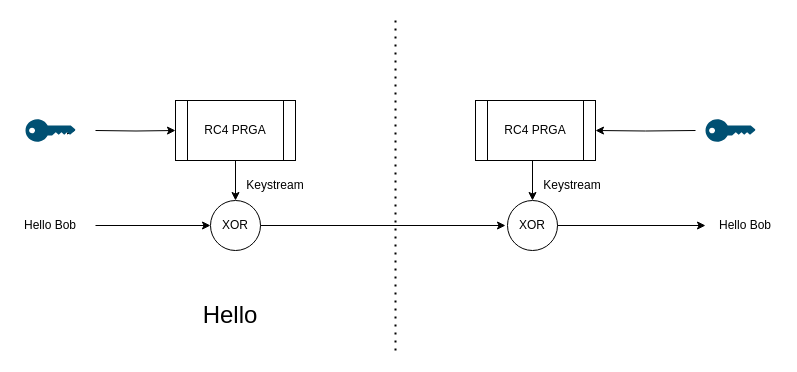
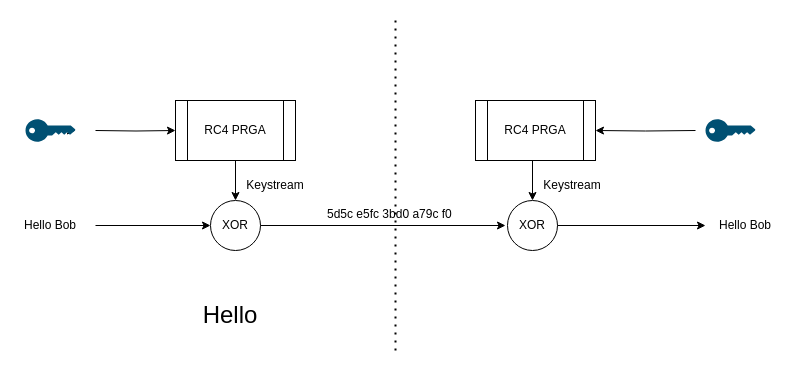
  <mxCell id="0" />
  <mxCell id="1" parent="0" />
  <mxCell id="2" value="" style="endArrow=classic;html=1;rounded=0;" edge="1" parent="1" target="4"><mxGeometry width="50" height="50" relative="1" as="geometry"><mxPoint x="55" y="130" as="sourcePoint" /><mxPoint x="155" y="130" as="targetPoint" /></mxGeometry></mxCell>
  <mxCell id="3" style="edgeStyle=orthogonalEdgeStyle;rounded=0;orthogonalLoop=1;jettySize=auto;html=1;entryX=0;entryY=0.5;entryDx=0;entryDy=0;" edge="1" parent="1" target="5"><mxGeometry relative="1" as="geometry"><mxPoint x="165" y="130" as="targetPoint" /><mxPoint x="95" y="130" as="sourcePoint" /></mxGeometry></mxCell>
  <mxCell id="4" value="" style="points=[[0,0.5,0],[0.24,0,0],[0.5,0.28,0],[0.995,0.475,0],[0.5,0.72,0],[0.24,1,0]];verticalLabelPosition=bottom;sketch=0;html=1;verticalAlign=top;aspect=fixed;align=center;pointerEvents=1;shape=mxgraph.cisco19.key;fillColor=#005073;strokeColor=none;" vertex="1" parent="1"><mxGeometry x="25" y="118.75" width="50" height="22.5" as="geometry" /></mxCell>
  <mxCell id="5" value="RC4 PRGA" style="shape=process;whiteSpace=wrap;html=1;backgroundOutline=1;" vertex="1" parent="1"><mxGeometry x="175" y="100" width="120" height="60" as="geometry" /></mxCell>
  <mxCell id="6" value="" style="endArrow=classic;html=1;rounded=0;exitX=0.5;exitY=1;exitDx=0;exitDy=0;" edge="1" parent="1" source="5"><mxGeometry width="50" height="50" relative="1" as="geometry"><mxPoint x="395" y="330" as="sourcePoint" /><mxPoint x="235" y="200" as="targetPoint" /></mxGeometry></mxCell>
  <mxCell id="7" value="XOR" style="ellipse;whiteSpace=wrap;html=1;aspect=fixed;" vertex="1" parent="1"><mxGeometry x="210" y="200" width="50" height="50" as="geometry" /></mxCell>
  <mxCell id="8" value="" style="endArrow=classic;html=1;rounded=0;entryX=0;entryY=0.5;entryDx=0;entryDy=0;" edge="1" parent="1" target="7"><mxGeometry width="50" height="50" relative="1" as="geometry"><mxPoint x="95" y="225" as="sourcePoint" /><mxPoint x="285" y="210" as="targetPoint" /></mxGeometry></mxCell>
  <mxCell id="9" value="Keystream" style="text;html=1;strokeColor=none;fillColor=none;align=center;verticalAlign=middle;whiteSpace=wrap;rounded=0;" vertex="1" parent="1"><mxGeometry x="245" y="170" width="60" height="30" as="geometry" /></mxCell>
  <mxCell id="10" value="Hello Bob" style="text;html=1;strokeColor=none;fillColor=none;align=center;verticalAlign=middle;whiteSpace=wrap;rounded=0;" vertex="1" parent="1"><mxGeometry x="20" y="210" width="60" height="30" as="geometry" /></mxCell>
  <mxCell id="11" value="" style="endArrow=classic;html=1;rounded=0;exitX=1;exitY=0.5;exitDx=0;exitDy=0;" edge="1" parent="1" source="7"><mxGeometry width="50" height="50" relative="1" as="geometry"><mxPoint x="395" y="330" as="sourcePoint" /><mxPoint x="505" y="225" as="targetPoint" /></mxGeometry></mxCell>
  <mxCell id="12" value="RC4 PRGA" style="shape=process;whiteSpace=wrap;html=1;backgroundOutline=1;" vertex="1" parent="1"><mxGeometry x="475" y="100" width="120" height="60" as="geometry" /></mxCell>
  <mxCell id="13" value="" style="points=[[0,0.5,0],[0.24,0,0],[0.5,0.28,0],[0.995,0.475,0],[0.5,0.72,0],[0.24,1,0]];verticalLabelPosition=bottom;sketch=0;html=1;verticalAlign=top;aspect=fixed;align=center;pointerEvents=1;shape=mxgraph.cisco19.key;fillColor=#005073;strokeColor=none;" vertex="1" parent="1"><mxGeometry x="705" y="118.75" width="50" height="22.5" as="geometry" /></mxCell>
  <mxCell id="14" style="edgeStyle=orthogonalEdgeStyle;rounded=0;orthogonalLoop=1;jettySize=auto;html=1;" edge="1" parent="1" target="12"><mxGeometry relative="1" as="geometry"><mxPoint x="462" y="130" as="targetPoint" /><mxPoint x="695" y="130" as="sourcePoint" /></mxGeometry></mxCell>
  <mxCell id="15" value="" style="endArrow=classic;html=1;rounded=0;exitX=0.5;exitY=1;exitDx=0;exitDy=0;" edge="1" parent="1"><mxGeometry width="50" height="50" relative="1" as="geometry"><mxPoint x="532" y="160" as="sourcePoint" /><mxPoint x="532" y="200" as="targetPoint" /></mxGeometry></mxCell>
  <mxCell id="16" value="Keystream" style="text;html=1;strokeColor=none;fillColor=none;align=center;verticalAlign=middle;whiteSpace=wrap;rounded=0;" vertex="1" parent="1"><mxGeometry x="542" y="170" width="60" height="30" as="geometry" /></mxCell>
  <mxCell id="17" value="XOR" style="ellipse;whiteSpace=wrap;html=1;aspect=fixed;" vertex="1" parent="1"><mxGeometry x="507" y="200" width="50" height="50" as="geometry" /></mxCell>
  <mxCell id="18" value="" style="endArrow=classic;html=1;rounded=0;exitX=1;exitY=0.5;exitDx=0;exitDy=0;" edge="1" parent="1" source="17"><mxGeometry width="50" height="50" relative="1" as="geometry"><mxPoint x="395" y="330" as="sourcePoint" /><mxPoint x="705" y="225" as="targetPoint" /></mxGeometry></mxCell>
  <mxCell id="19" value="Hello Bob" style="text;html=1;strokeColor=none;fillColor=none;align=center;verticalAlign=middle;whiteSpace=wrap;rounded=0;" vertex="1" parent="1"><mxGeometry x="715" y="210" width="60" height="30" as="geometry" /></mxCell>
  <mxCell id="20" value="" style="endArrow=none;dashed=1;html=1;dashPattern=1 3;strokeWidth=2;rounded=0;" edge="1" parent="1"><mxGeometry width="50" height="50" relative="1" as="geometry"><mxPoint x="395" y="350" as="sourcePoint" /><mxPoint x="395" y="20" as="targetPoint" /></mxGeometry></mxCell>
  <mxCell id="21" value="&lt;font style=&quot;font-size: 24px&quot;&gt;Hello&lt;/font&gt;" style="text;html=1;strokeColor=none;fillColor=none;align=center;verticalAlign=middle;whiteSpace=wrap;rounded=0;" vertex="1" parent="1"><mxGeometry x="200" y="300" width="60" height="30" as="geometry" /></mxCell>
+ <mxCell id="22" value="5d5c e5fc 3bd0 a79c f0" style="text;whiteSpace=wrap;html=1;" vertex="1" parent="1"><mxGeometry x="325" y="200" width="150" height="30" as="geometry" /></mxCell>
